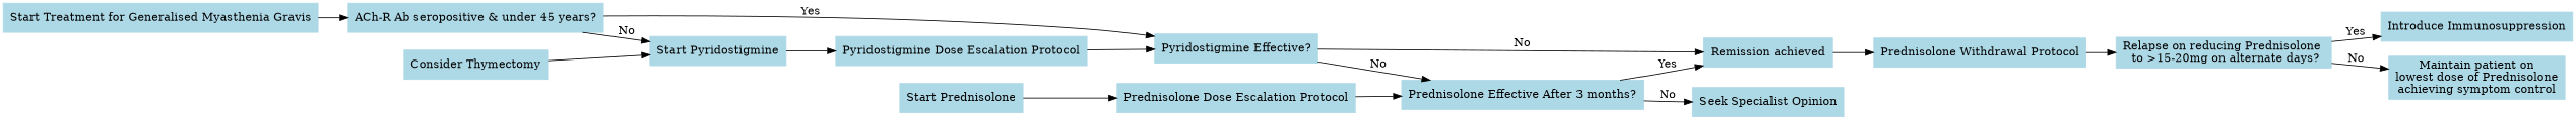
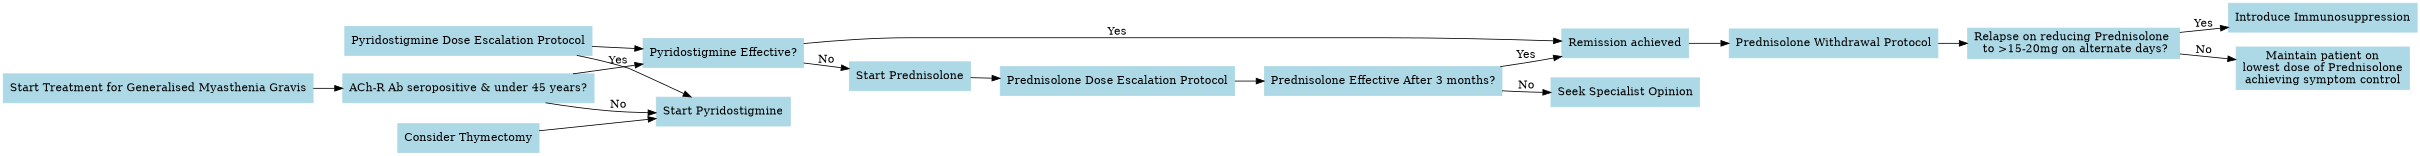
  digraph {
    rankdir=LR
    node [color=lightblue shape=box style=filled]
    n1 [label="Start Treatment for Generalised Myasthenia Gravis"]
    n2 [label="ACh-R Ab seropositive & under 45 years?"]
    n3 [label="Start Pyridostigmine"]
    n4 [label="Pyridostigmine Effective?"]
    n5 [label="Pyridostigmine Dose Escalation Protocol"]
    n6 [label="Start Prednisolone"]
    n7 [label="Remission achieved"]
    n8 [label="Prednisolone Dose Escalation Protocol"]
    n9 [label="Prednisolone Withdrawal Protocol"]
    n10 [label="Prednisolone Effective After 3 months?"]
    n11 [label="Seek Specialist Opinion"]
    n12 [label="Introduce Immunosuppression"]
    n13 [label="Relapse on reducing Prednisolone \n to >15-20mg on alternate days?"]
    n14 [label="Maintain patient on\nlowest dose of Prednisolone\nachieving symptom control"]
    n15 [label="Consider Thymectomy"]
    n1 -> n2
    n2 -> n3 [label=No]
    n2 -> n4 [label=Yes]
-   n3 -> n5
-   n4 -> n10 [label=No]
-   n4 -> n7 [label=No]
+   n5 -> n3
+   n4 -> n6 [label=No]
+   n4 -> n7 [label=Yes]
    n5 -> n4
    n6 -> n8
    n7 -> n9
    n8 -> n10
    n9 -> n13
    n10 -> n7 [label=Yes]
    n10 -> n11 [label=No]
    n13 -> n12 [label=Yes]
    n13 -> n14 [label=No]
    n15 -> n3
  }
